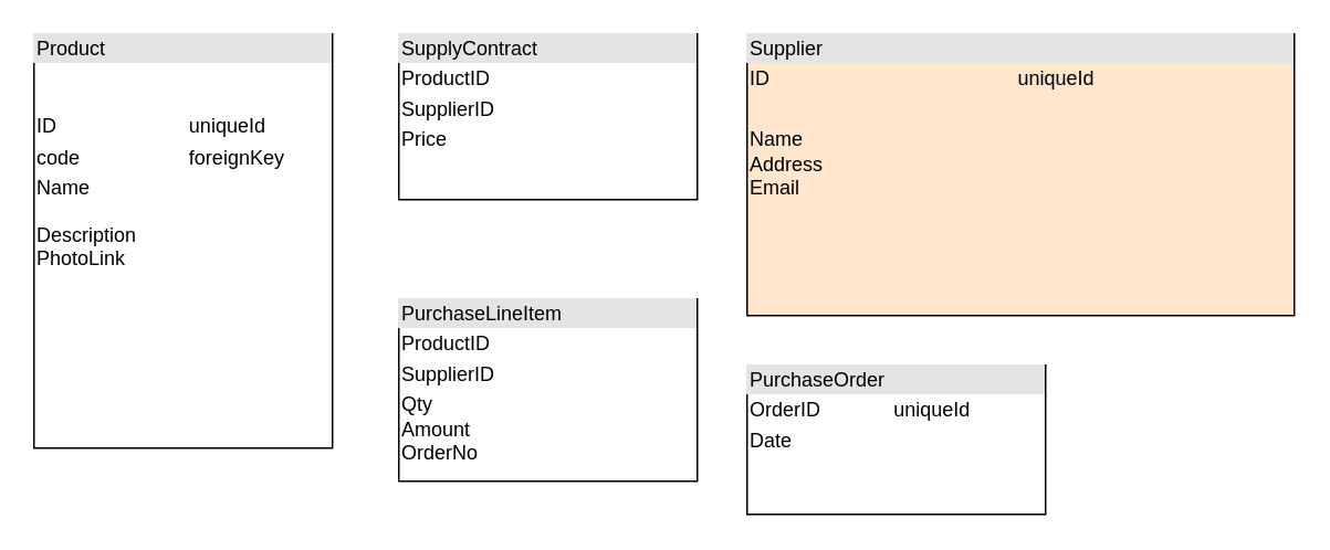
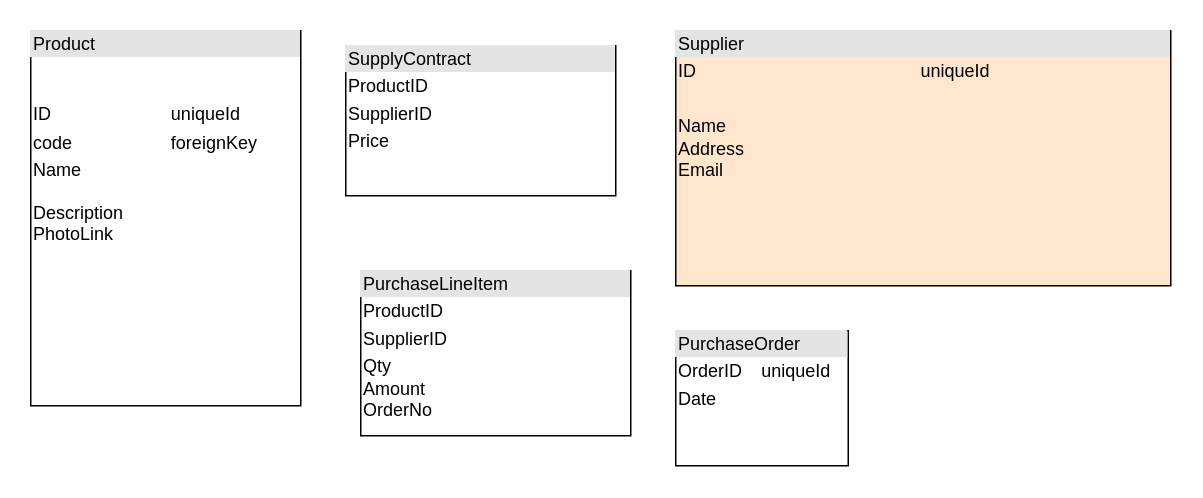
  <mxCell id="0" />
  <mxCell id="1" parent="0" />
  <mxCell id="2" value="&lt;div style=&quot;box-sizing: border-box ; width: 100% ; background: #e4e4e4 ; padding: 2px&quot;&gt;Product&lt;/div&gt;&lt;br&gt;&lt;br&gt;&lt;table style=&quot;width: 100% ; font-size: 1em&quot; cellpadding=&quot;2&quot; cellspacing=&quot;0&quot;&gt;&lt;tbody&gt;&lt;tr&gt;&lt;td&gt;ID&lt;/td&gt;&lt;td&gt;uniqueId&lt;/td&gt;&lt;/tr&gt;&lt;tr&gt;&lt;td&gt;code&lt;/td&gt;&lt;td&gt;foreignKey&lt;/td&gt;&lt;/tr&gt;&lt;tr&gt;&lt;td&gt;Name&lt;br&gt;&lt;br&gt;Description&lt;br&gt;PhotoLink&lt;br&gt;&lt;br&gt;&lt;br&gt;&lt;br&gt;&lt;br&gt;&lt;/td&gt;&lt;td&gt;&lt;br&gt;&lt;br&gt;&lt;/td&gt;&lt;/tr&gt;&lt;/tbody&gt;&lt;/table&gt;" style="verticalAlign=top;align=left;overflow=fill;html=1;" vertex="1" parent="1"><mxGeometry x="20" y="20" width="180" height="250" as="geometry" /></mxCell>
  <mxCell id="3" value="&lt;div style=&quot;box-sizing: border-box ; width: 100% ; background: #e4e4e4 ; padding: 2px&quot;&gt;Supplier&lt;/div&gt;&lt;table style=&quot;width: 100% ; font-size: 1em&quot; cellpadding=&quot;2&quot; cellspacing=&quot;0&quot;&gt;&lt;tbody&gt;&lt;tr&gt;&lt;td&gt;ID&lt;/td&gt;&lt;td&gt;uniqueId&lt;/td&gt;&lt;/tr&gt;&lt;tr&gt;&lt;td&gt;&lt;br&gt;&lt;/td&gt;&lt;td&gt;&lt;br&gt;&lt;/td&gt;&lt;/tr&gt;&lt;tr&gt;&lt;td&gt;Name&lt;br&gt;Address&lt;br&gt;Email&lt;br&gt;&lt;br&gt;&lt;/td&gt;&lt;td&gt;&lt;br&gt;&lt;/td&gt;&lt;/tr&gt;&lt;/tbody&gt;&lt;/table&gt;" style="verticalAlign=top;align=left;overflow=fill;html=1;fillColor=#ffe6cc;" vertex="1" parent="1"><mxGeometry x="450" y="20" width="330" height="170" as="geometry" /></mxCell>
- <mxCell id="4" value="&lt;div style=&quot;box-sizing: border-box ; width: 100% ; background: #e4e4e4 ; padding: 2px&quot;&gt;SupplyContract&lt;/div&gt;&lt;table style=&quot;width: 100% ; font-size: 1em&quot; cellpadding=&quot;2&quot; cellspacing=&quot;0&quot;&gt;&lt;tbody&gt;&lt;tr&gt;&lt;td&gt;ProductID&lt;/td&gt;&lt;td&gt;&lt;br&gt;&lt;/td&gt;&lt;/tr&gt;&lt;tr&gt;&lt;td&gt;SupplierID&lt;/td&gt;&lt;td&gt;&lt;br&gt;&lt;/td&gt;&lt;/tr&gt;&lt;tr&gt;&lt;td&gt;Price&lt;span style=&quot;white-space: pre&quot;&gt; &lt;/span&gt;&lt;/td&gt;&lt;td&gt;&lt;br&gt;&lt;/td&gt;&lt;/tr&gt;&lt;/tbody&gt;&lt;/table&gt;" style="verticalAlign=top;align=left;overflow=fill;html=1;" vertex="1" parent="1"><mxGeometry x="240" y="20" width="180" height="100" as="geometry" /></mxCell>
+ <mxCell id="4" value="&lt;div style=&quot;box-sizing: border-box ; width: 100% ; background: #e4e4e4 ; padding: 2px&quot;&gt;SupplyContract&lt;/div&gt;&lt;table style=&quot;width: 100% ; font-size: 1em&quot; cellpadding=&quot;2&quot; cellspacing=&quot;0&quot;&gt;&lt;tbody&gt;&lt;tr&gt;&lt;td&gt;ProductID&lt;/td&gt;&lt;td&gt;&lt;br&gt;&lt;/td&gt;&lt;/tr&gt;&lt;tr&gt;&lt;td&gt;SupplierID&lt;/td&gt;&lt;td&gt;&lt;br&gt;&lt;/td&gt;&lt;/tr&gt;&lt;tr&gt;&lt;td&gt;Price&lt;span style=&quot;white-space: pre&quot;&gt; &lt;/span&gt;&lt;/td&gt;&lt;td&gt;&lt;br&gt;&lt;/td&gt;&lt;/tr&gt;&lt;/tbody&gt;&lt;/table&gt;" style="verticalAlign=top;align=left;overflow=fill;html=1;" vertex="1" parent="1"><mxGeometry x="230" y="30" width="180" height="100" as="geometry" /></mxCell>
  <mxCell id="5" value="&lt;div style=&quot;box-sizing: border-box ; width: 100% ; background: #e4e4e4 ; padding: 2px&quot;&gt;PurchaseLineItem&lt;/div&gt;&lt;table style=&quot;width: 100% ; font-size: 1em&quot; cellpadding=&quot;2&quot; cellspacing=&quot;0&quot;&gt;&lt;tbody&gt;&lt;tr&gt;&lt;td&gt;ProductID&lt;/td&gt;&lt;td&gt;&lt;br&gt;&lt;/td&gt;&lt;/tr&gt;&lt;tr&gt;&lt;td&gt;SupplierID&lt;/td&gt;&lt;td&gt;&lt;br&gt;&lt;/td&gt;&lt;/tr&gt;&lt;tr&gt;&lt;td&gt;Qty&lt;br&gt;Amount&lt;br&gt;OrderNo&lt;br&gt;&lt;br&gt;&lt;/td&gt;&lt;td&gt;&lt;br&gt;&lt;/td&gt;&lt;/tr&gt;&lt;/tbody&gt;&lt;/table&gt;" style="verticalAlign=top;align=left;overflow=fill;html=1;" vertex="1" parent="1"><mxGeometry x="240" y="180" width="180" height="110" as="geometry" /></mxCell>
- <mxCell id="6" value="&lt;div style=&quot;box-sizing: border-box ; width: 100% ; background: #e4e4e4 ; padding: 2px&quot;&gt;PurchaseOrder&lt;/div&gt;&lt;table style=&quot;width: 100% ; font-size: 1em&quot; cellpadding=&quot;2&quot; cellspacing=&quot;0&quot;&gt;&lt;tbody&gt;&lt;tr&gt;&lt;td&gt;OrderID&lt;/td&gt;&lt;td&gt;uniqueId&lt;/td&gt;&lt;/tr&gt;&lt;tr&gt;&lt;td&gt;Date&lt;/td&gt;&lt;td&gt;&lt;br&gt;&lt;/td&gt;&lt;/tr&gt;&lt;tr&gt;&lt;td&gt;&lt;/td&gt;&lt;td&gt;&lt;br&gt;&lt;/td&gt;&lt;/tr&gt;&lt;/tbody&gt;&lt;/table&gt;" style="verticalAlign=top;align=left;overflow=fill;html=1;" vertex="1" parent="1"><mxGeometry x="450" y="220" width="180" height="90" as="geometry" /></mxCell>
+ <mxCell id="6" value="&lt;div style=&quot;box-sizing: border-box ; width: 100% ; background: #e4e4e4 ; padding: 2px&quot;&gt;PurchaseOrder&lt;/div&gt;&lt;table style=&quot;width: 100% ; font-size: 1em&quot; cellpadding=&quot;2&quot; cellspacing=&quot;0&quot;&gt;&lt;tbody&gt;&lt;tr&gt;&lt;td&gt;OrderID&lt;/td&gt;&lt;td&gt;uniqueId&lt;/td&gt;&lt;/tr&gt;&lt;tr&gt;&lt;td&gt;Date&lt;/td&gt;&lt;td&gt;&lt;br&gt;&lt;/td&gt;&lt;/tr&gt;&lt;tr&gt;&lt;td&gt;&lt;/td&gt;&lt;td&gt;&lt;br&gt;&lt;/td&gt;&lt;/tr&gt;&lt;/tbody&gt;&lt;/table&gt;" style="verticalAlign=top;align=left;overflow=fill;html=1;" vertex="1" parent="1"><mxGeometry x="450" y="220" width="115" height="90" as="geometry" /></mxCell>
